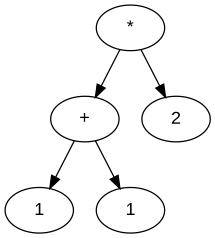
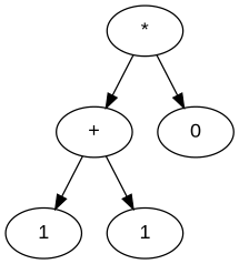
  digraph {
    node [fontname=Arial]
    n1 [label="*"]
    n2 [label="+"]
-   n3 [label=2]
+   n3 [label=0]
    n4 [label=1]
    n5 [label=1]
    n1 -> n2
    n1 -> n3
    n2 -> n4
    n2 -> n5
  }
